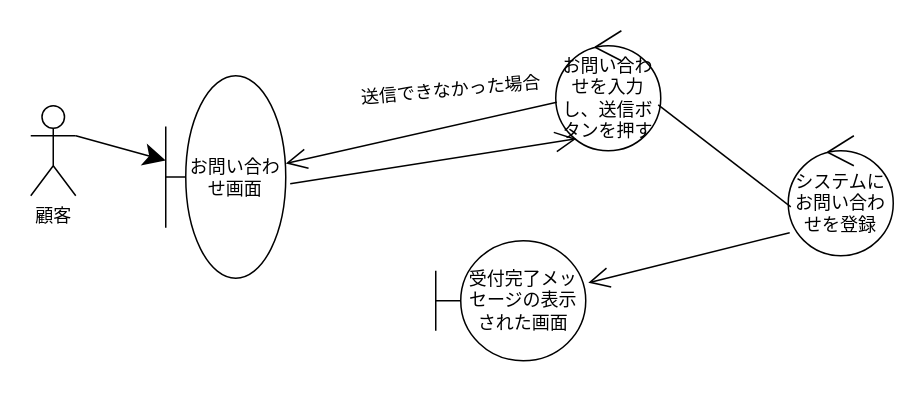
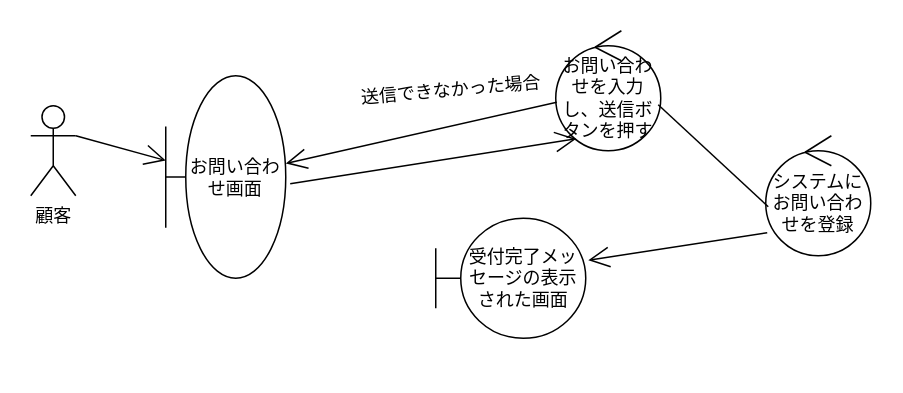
  <mxCell id="0" />
  <mxCell id="1" parent="0" />
  <mxCell id="2" value="顧客" style="shape=umlActor;verticalLabelPosition=bottom;verticalAlign=top;html=1;" vertex="1" parent="1"><mxGeometry x="20" y="70" width="30" height="60" as="geometry" /></mxCell>
- <mxCell id="3" value="" style="endArrow=classic;endFill=1;endSize=12;html=1;rounded=0;exitX=1;exitY=0.333;exitDx=0;exitDy=0;exitPerimeter=0;" edge="1" parent="1" source="2" target="4"><mxGeometry width="160" relative="1" as="geometry"><mxPoint x="270" y="160" as="sourcePoint" /><mxPoint x="160" y="90" as="targetPoint" /></mxGeometry></mxCell>
+ <mxCell id="3" value="" style="endArrow=open;endFill=1;endSize=12;html=1;rounded=0;exitX=1;exitY=0.333;exitDx=0;exitDy=0;exitPerimeter=0;" edge="1" parent="1" source="2" target="4"><mxGeometry width="160" relative="1" as="geometry"><mxPoint x="270" y="160" as="sourcePoint" /><mxPoint x="160" y="90" as="targetPoint" /></mxGeometry></mxCell>
  <mxCell id="4" value="お問い合わせ画面" style="shape=umlBoundary;whiteSpace=wrap;html=1;" vertex="1" parent="1"><mxGeometry x="110" y="50" width="80" height="135" as="geometry" /></mxCell>
  <mxCell id="5" value="お問い合わせを入力し、送信ボタンを押す" style="ellipse;shape=umlControl;whiteSpace=wrap;html=1;" vertex="1" parent="1"><mxGeometry x="370" y="20" width="70" height="80" as="geometry" /></mxCell>
  <mxCell id="6" value="" style="endArrow=open;endFill=1;endSize=12;html=1;rounded=0;exitX=1.037;exitY=0.533;exitDx=0;exitDy=0;exitPerimeter=0;entryX=0.195;entryY=0.9;entryDx=0;entryDy=0;entryPerimeter=0;" edge="1" parent="1" source="4" target="5"><mxGeometry width="160" relative="1" as="geometry"><mxPoint x="270" y="160" as="sourcePoint" /><mxPoint x="430" y="160" as="targetPoint" /></mxGeometry></mxCell>
  <mxCell id="7" value="" style="endArrow=open;endFill=1;endSize=12;html=1;rounded=0;" edge="1" parent="1" source="5" target="4"><mxGeometry width="160" relative="1" as="geometry"><mxPoint x="280" y="140" as="sourcePoint" /><mxPoint x="430" y="160" as="targetPoint" /></mxGeometry></mxCell>
  <mxCell id="8" value="送信できなかった場合" style="text;html=1;align=center;verticalAlign=middle;resizable=0;points=[];autosize=1;strokeColor=none;fillColor=none;rotation=-5;" vertex="1" parent="1"><mxGeometry x="230" y="45" width="140" height="30" as="geometry" /></mxCell>
- <mxCell id="9" value="システムにお問い合わせを登録" style="ellipse;shape=umlControl;whiteSpace=wrap;html=1;" vertex="1" parent="1"><mxGeometry x="525" y="90" width="70" height="80" as="geometry" /></mxCell>
+ <mxCell id="9" value="システムにお問い合わせを登録" style="ellipse;shape=umlControl;whiteSpace=wrap;html=1;" vertex="1" parent="1"><mxGeometry x="510" y="90" width="70" height="80" as="geometry" /></mxCell>
  <mxCell id="10" value="" style="endArrow=none;endFill=1;endSize=12;html=1;rounded=0;exitX=0.976;exitY=0.617;exitDx=0;exitDy=0;exitPerimeter=0;entryX=0.024;entryY=0.592;entryDx=0;entryDy=0;entryPerimeter=0;" edge="1" parent="1" source="5" target="9"><mxGeometry width="160" relative="1" as="geometry"><mxPoint x="270" y="160" as="sourcePoint" /><mxPoint x="430" y="160" as="targetPoint" /></mxGeometry></mxCell>
- <mxCell id="11" value="受付完了メッセージの表示された画面" style="shape=umlBoundary;whiteSpace=wrap;html=1;" vertex="1" parent="1"><mxGeometry x="290" y="160" width="100" height="80" as="geometry" /></mxCell>
+ <mxCell id="11" value="受付完了メッセージの表示された画面" style="shape=umlBoundary;whiteSpace=wrap;html=1;" vertex="1" parent="1"><mxGeometry x="290" y="145" width="100" height="80" as="geometry" /></mxCell>
  <mxCell id="12" value="" style="endArrow=open;endFill=1;endSize=12;html=1;rounded=0;exitX=0.014;exitY=0.808;exitDx=0;exitDy=0;exitPerimeter=0;entryX=1.017;entryY=0.35;entryDx=0;entryDy=0;entryPerimeter=0;" edge="1" parent="1" source="9" target="11"><mxGeometry width="160" relative="1" as="geometry"><mxPoint x="260" y="200" as="sourcePoint" /><mxPoint x="420" y="200" as="targetPoint" /></mxGeometry></mxCell>
